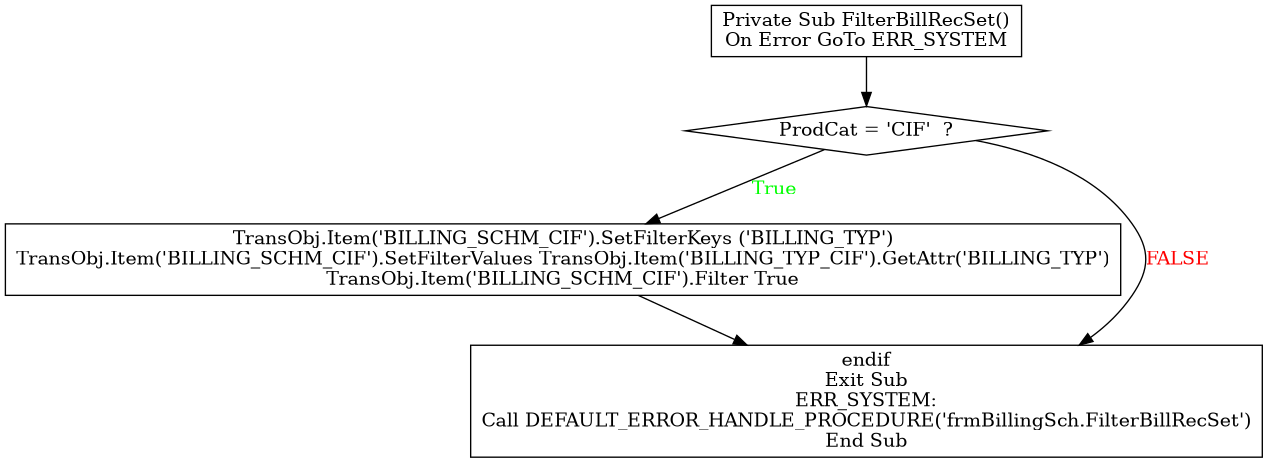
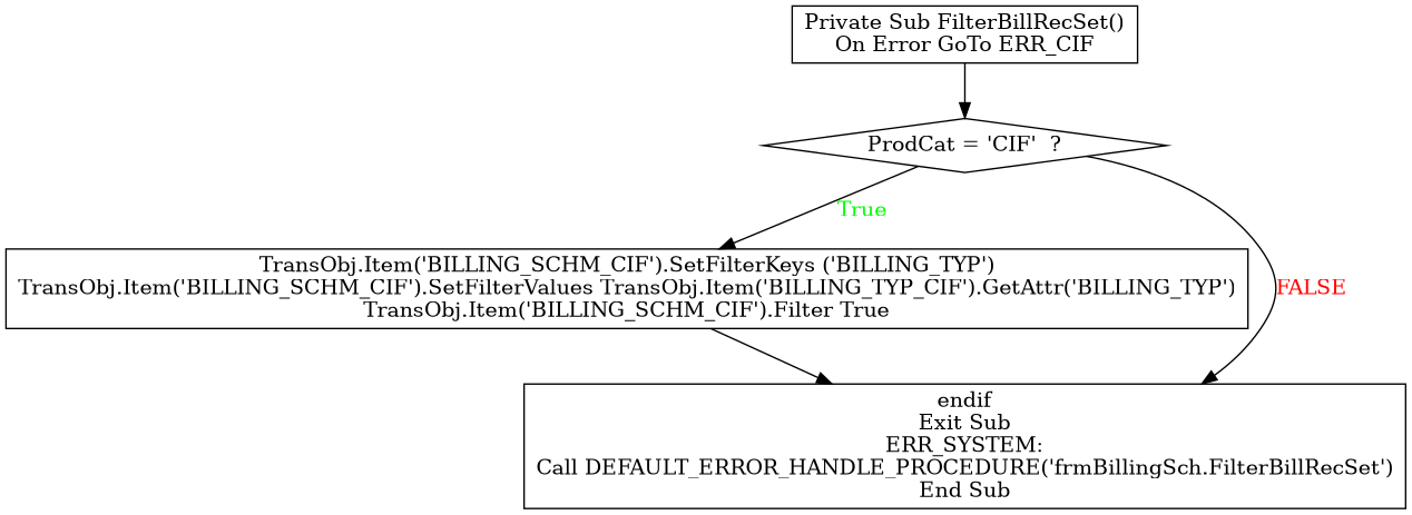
  digraph {
    node [shape=box]
-   n1 [label="Private Sub FilterBillRecSet()\nOn Error GoTo ERR_SYSTEM"]
+   n1 [label="Private Sub FilterBillRecSet()\nOn Error GoTo ERR_CIF"]
    n2 [label="ProdCat = 'CIF'  ?" shape=diamond]
    n3 [label="TransObj.Item('BILLING_SCHM_CIF').SetFilterKeys ('BILLING_TYP')\nTransObj.Item('BILLING_SCHM_CIF').SetFilterValues TransObj.Item('BILLING_TYP_CIF').GetAttr('BILLING_TYP')\nTransObj.Item('BILLING_SCHM_CIF').Filter True"]
    n4 [label="endif\nExit Sub\nERR_SYSTEM:\nCall DEFAULT_ERROR_HANDLE_PROCEDURE('frmBillingSch.FilterBillRecSet')\nEnd Sub"]
    n1 -> n2
    n2 -> n3 [fontcolor=GREEN label=True]
    n2 -> n4 [fontcolor=RED label=FALSE]
    n3 -> n4
  }
